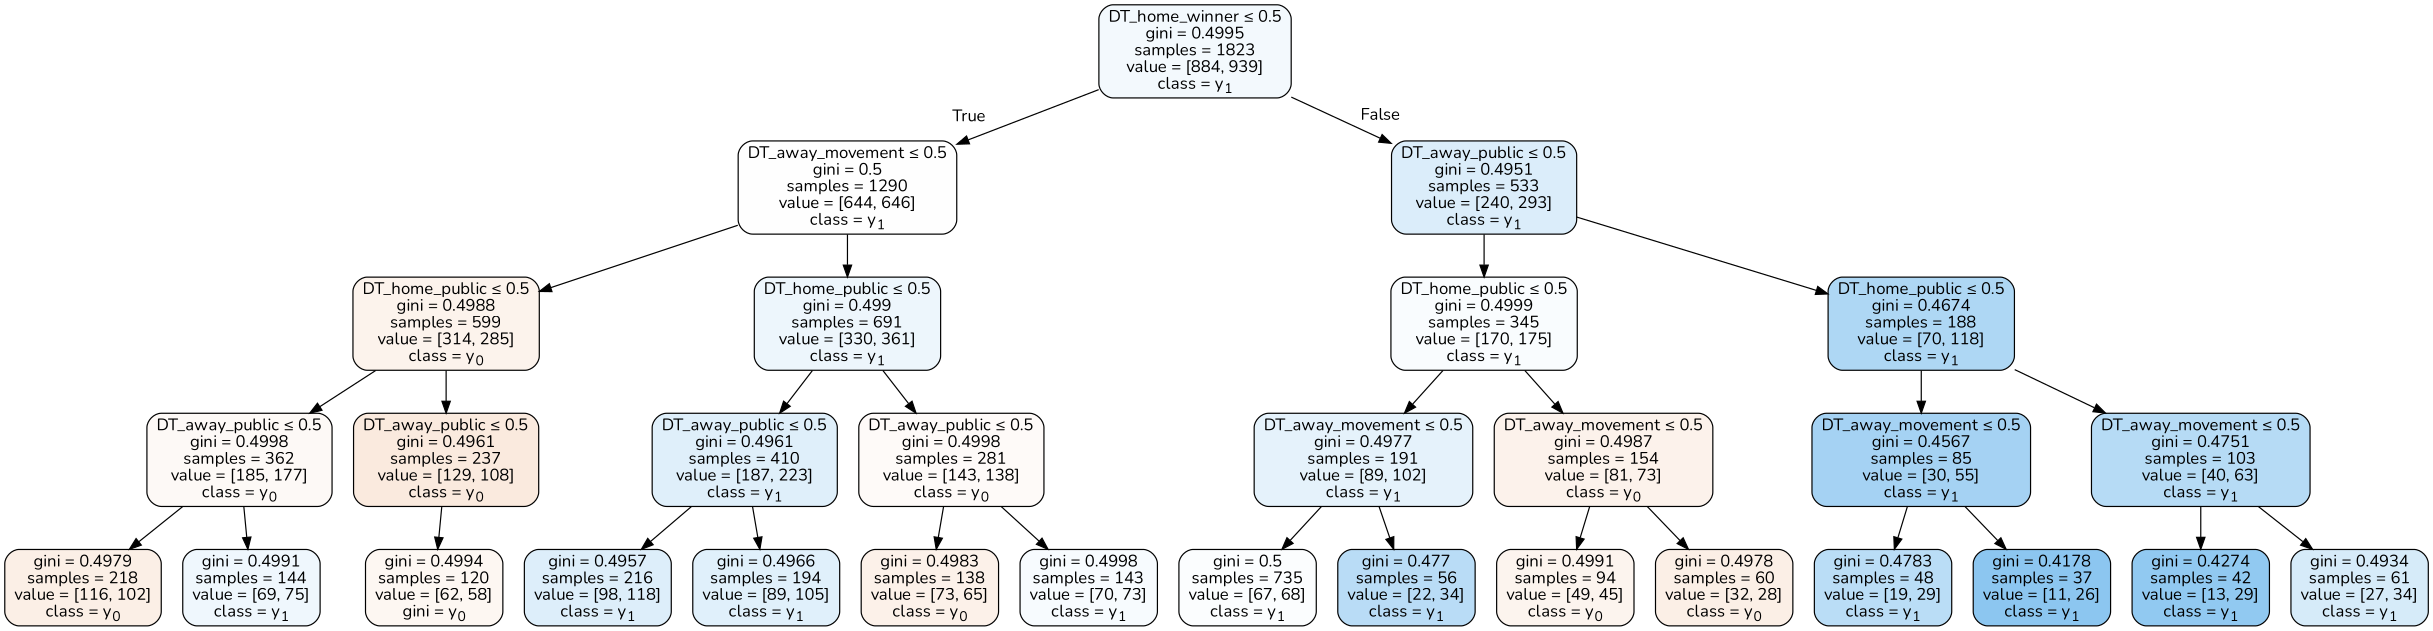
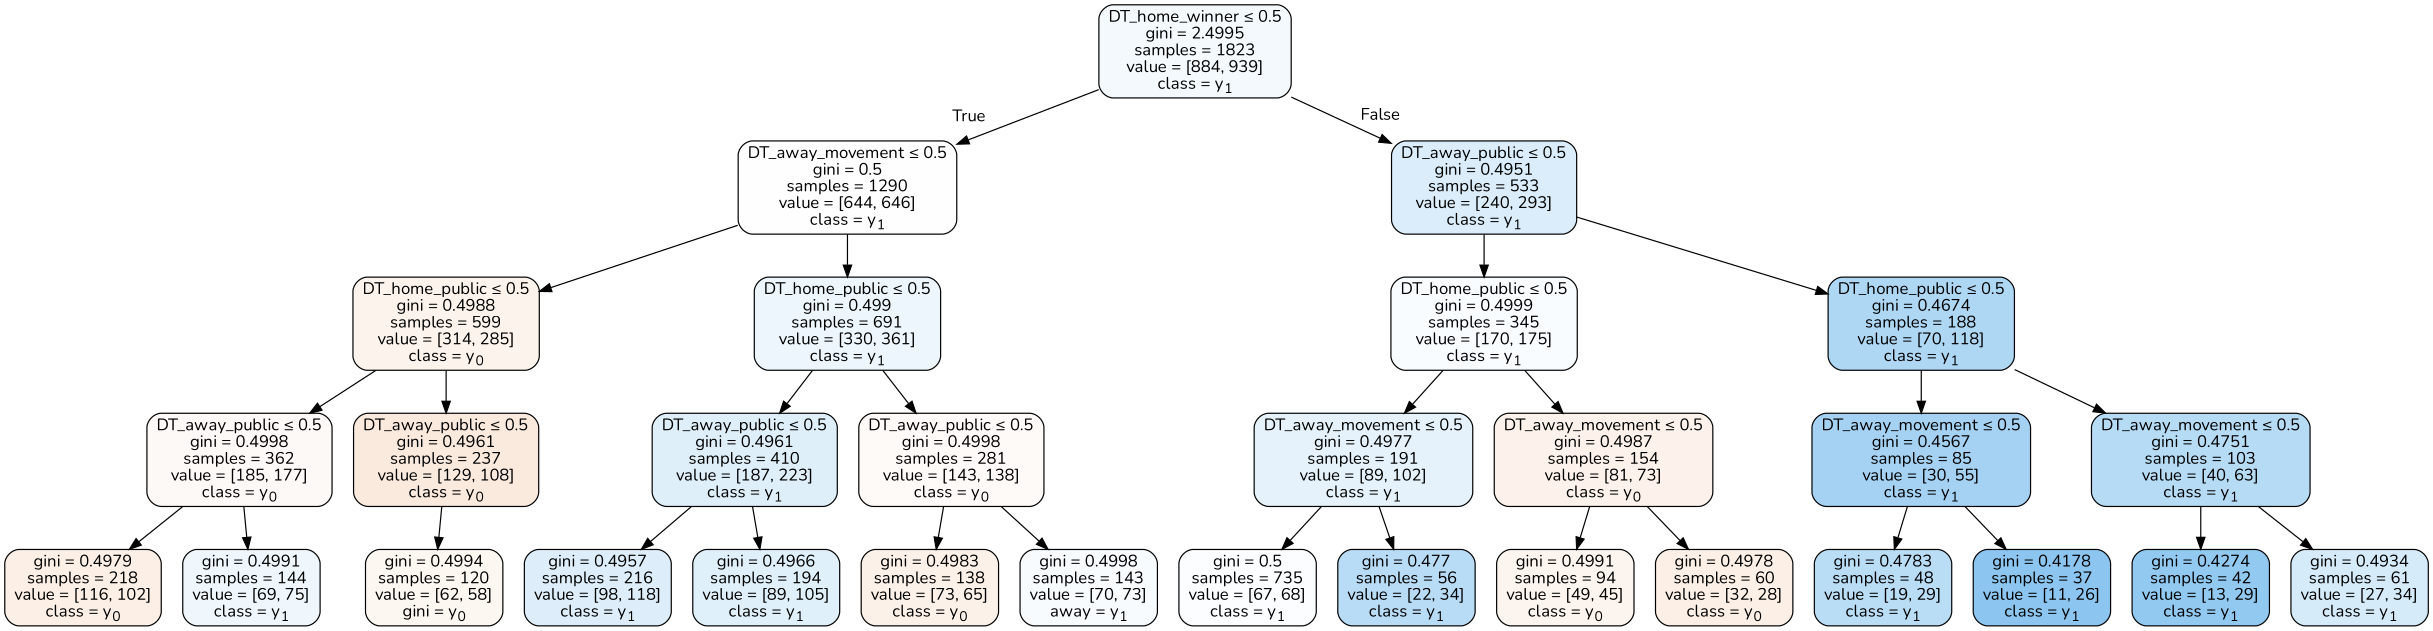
  digraph {
    fontname=Nunito
    node [color=black fontname=Nunito shape=box style="filled, rounded"]
    edge [fontname=Nunito]
-   n1 [fillcolor="#399de50f" label=<DT_home_winner &le; 0.5<br/>gini = 0.4995<br/>samples = 1823<br/>value = [884, 939]<br/>class = y<SUB>1</SUB>>]
+   n1 [fillcolor="#399de50f" label=<DT_home_winner &le; 0.5<br/>gini = 2.4995<br/>samples = 1823<br/>value = [884, 939]<br/>class = y<SUB>1</SUB>>]
    n2 [fillcolor="#399de501" label=<DT_away_movement &le; 0.5<br/>gini = 0.5<br/>samples = 1290<br/>value = [644, 646]<br/>class = y<SUB>1</SUB>>]
    n3 [fillcolor="#399de52e" label=<DT_away_public &le; 0.5<br/>gini = 0.4951<br/>samples = 533<br/>value = [240, 293]<br/>class = y<SUB>1</SUB>>]
    n4 [fillcolor="#e5813918" label=<DT_home_public &le; 0.5<br/>gini = 0.4988<br/>samples = 599<br/>value = [314, 285]<br/>class = y<SUB>0</SUB>>]
    n5 [fillcolor="#399de516" label=<DT_home_public &le; 0.5<br/>gini = 0.499<br/>samples = 691<br/>value = [330, 361]<br/>class = y<SUB>1</SUB>>]
    n6 [fillcolor="#399de507" label=<DT_home_public &le; 0.5<br/>gini = 0.4999<br/>samples = 345<br/>value = [170, 175]<br/>class = y<SUB>1</SUB>>]
    n7 [fillcolor="#399de568" label=<DT_home_public &le; 0.5<br/>gini = 0.4674<br/>samples = 188<br/>value = [70, 118]<br/>class = y<SUB>1</SUB>>]
    n8 [fillcolor="#e581390b" label=<DT_away_public &le; 0.5<br/>gini = 0.4998<br/>samples = 362<br/>value = [185, 177]<br/>class = y<SUB>0</SUB>>]
    n9 [fillcolor="#e581392a" label=<DT_away_public &le; 0.5<br/>gini = 0.4961<br/>samples = 237<br/>value = [129, 108]<br/>class = y<SUB>0</SUB>>]
    n10 [fillcolor="#399de529" label=<DT_away_public &le; 0.5<br/>gini = 0.4961<br/>samples = 410<br/>value = [187, 223]<br/>class = y<SUB>1</SUB>>]
    n11 [fillcolor="#e5813909" label=<DT_away_public &le; 0.5<br/>gini = 0.4998<br/>samples = 281<br/>value = [143, 138]<br/>class = y<SUB>0</SUB>>]
    n12 [fillcolor="#e581391f" label=<gini = 0.4979<br/>samples = 218<br/>value = [116, 102]<br/>class = y<SUB>0</SUB>>]
    n13 [fillcolor="#399de514" label=<gini = 0.4991<br/>samples = 144<br/>value = [69, 75]<br/>class = y<SUB>1</SUB>>]
    n14 [fillcolor="#e5813910" label=<gini = 0.4994<br/>samples = 120<br/>value = [62, 58]<br/>gini = y<SUB>0</SUB>>]
    n15 [fillcolor="#399de52b" label=<gini = 0.4957<br/>samples = 216<br/>value = [98, 118]<br/>class = y<SUB>1</SUB>>]
    n16 [fillcolor="#399de527" label=<gini = 0.4966<br/>samples = 194<br/>value = [89, 105]<br/>class = y<SUB>1</SUB>>]
    n17 [fillcolor="#e581391c" label=<gini = 0.4983<br/>samples = 138<br/>value = [73, 65]<br/>class = y<SUB>0</SUB>>]
-   n18 [fillcolor="#399de50a" label=<gini = 0.4998<br/>samples = 143<br/>value = [70, 73]<br/>class = y<SUB>1</SUB>>]
+   n18 [fillcolor="#399de50a" label=<gini = 0.4998<br/>samples = 143<br/>value = [70, 73]<br/>away = y<SUB>1</SUB>>]
    n19 [fillcolor="#399de521" label=<DT_away_movement &le; 0.5<br/>gini = 0.4977<br/>samples = 191<br/>value = [89, 102]<br/>class = y<SUB>1</SUB>>]
    n20 [fillcolor="#e5813919" label=<DT_away_movement &le; 0.5<br/>gini = 0.4987<br/>samples = 154<br/>value = [81, 73]<br/>class = y<SUB>0</SUB>>]
    n21 [fillcolor="#399de574" label=<DT_away_movement &le; 0.5<br/>gini = 0.4567<br/>samples = 85<br/>value = [30, 55]<br/>class = y<SUB>1</SUB>>]
    n22 [fillcolor="#399de55d" label=<DT_away_movement &le; 0.5<br/>gini = 0.4751<br/>samples = 103<br/>value = [40, 63]<br/>class = y<SUB>1</SUB>>]
    n23 [fillcolor="#399de504" label=<gini = 0.5<br/>samples = 735<br/>value = [67, 68]<br/>class = y<SUB>1</SUB>>]
    n24 [fillcolor="#399de55a" label=<gini = 0.477<br/>samples = 56<br/>value = [22, 34]<br/>class = y<SUB>1</SUB>>]
    n25 [fillcolor="#e5813915" label=<gini = 0.4991<br/>samples = 94<br/>value = [49, 45]<br/>class = y<SUB>0</SUB>>]
    n26 [fillcolor="#e5813920" label=<gini = 0.4978<br/>samples = 60<br/>value = [32, 28]<br/>class = y<SUB>0</SUB>>]
    n27 [fillcolor="#399de558" label=<gini = 0.4783<br/>samples = 48<br/>value = [19, 29]<br/>class = y<SUB>1</SUB>>]
    n28 [fillcolor="#399de593" label=<gini = 0.4178<br/>samples = 37<br/>value = [11, 26]<br/>class = y<SUB>1</SUB>>]
    n29 [fillcolor="#399de58d" label=<gini = 0.4274<br/>samples = 42<br/>value = [13, 29]<br/>class = y<SUB>1</SUB>>]
    n30 [fillcolor="#399de534" label=<gini = 0.4934<br/>samples = 61<br/>value = [27, 34]<br/>class = y<SUB>1</SUB>>]
    n1 -> n2 [headlabel=True labelangle=45 labeldistance=2.5]
    n1 -> n3 [headlabel=False labelangle=-45 labeldistance=2.5]
    n2 -> n4
    n2 -> n5
    n3 -> n6
    n3 -> n7
    n4 -> n8
    n4 -> n9
    n5 -> n10
    n5 -> n11
    n6 -> n19
    n6 -> n20
    n7 -> n21
    n7 -> n22
    n8 -> n12
    n8 -> n13
    n9 -> n14
    n10 -> n15
    n10 -> n16
    n11 -> n17
    n11 -> n18
    n19 -> n23
    n19 -> n24
    n20 -> n25
    n20 -> n26
    n21 -> n27
    n21 -> n28
    n22 -> n29
    n22 -> n30
  }
